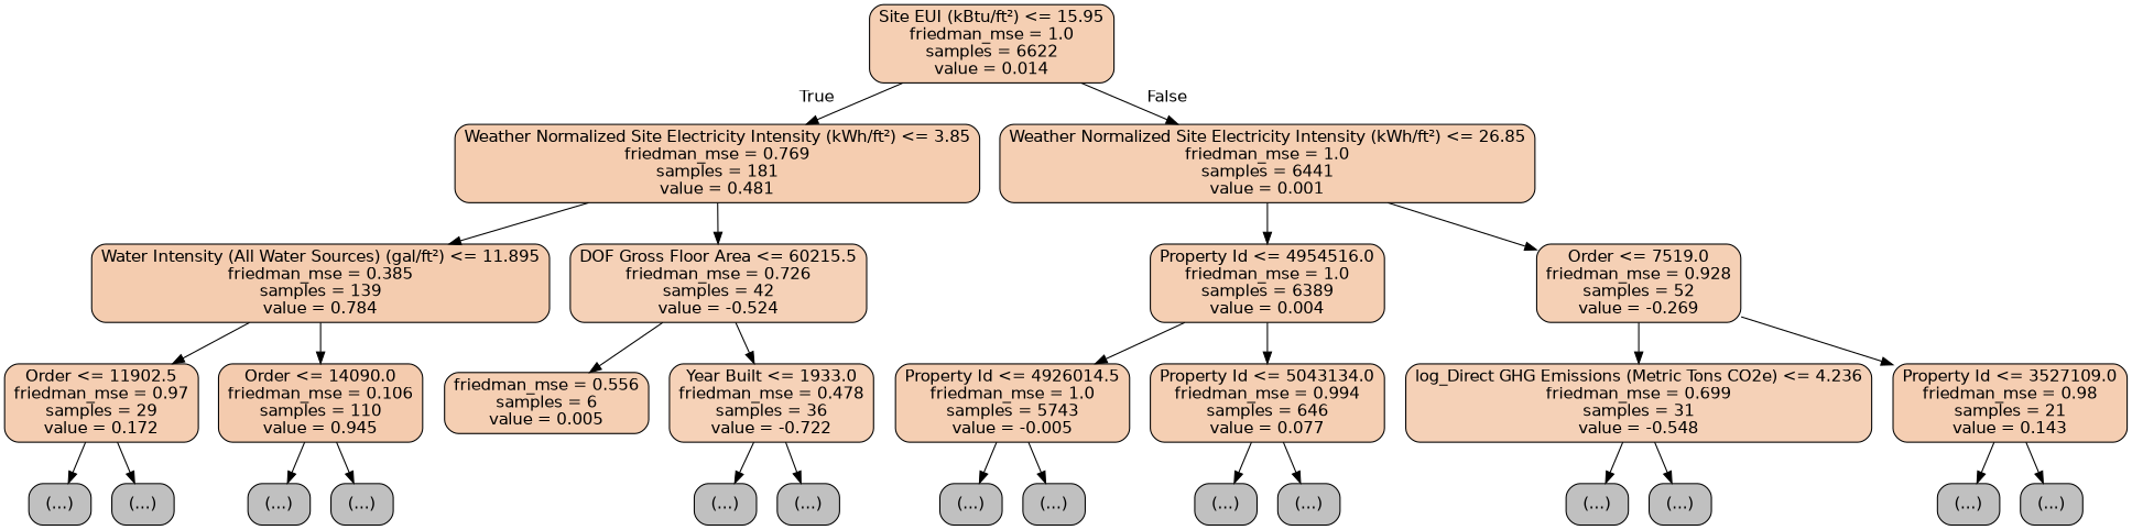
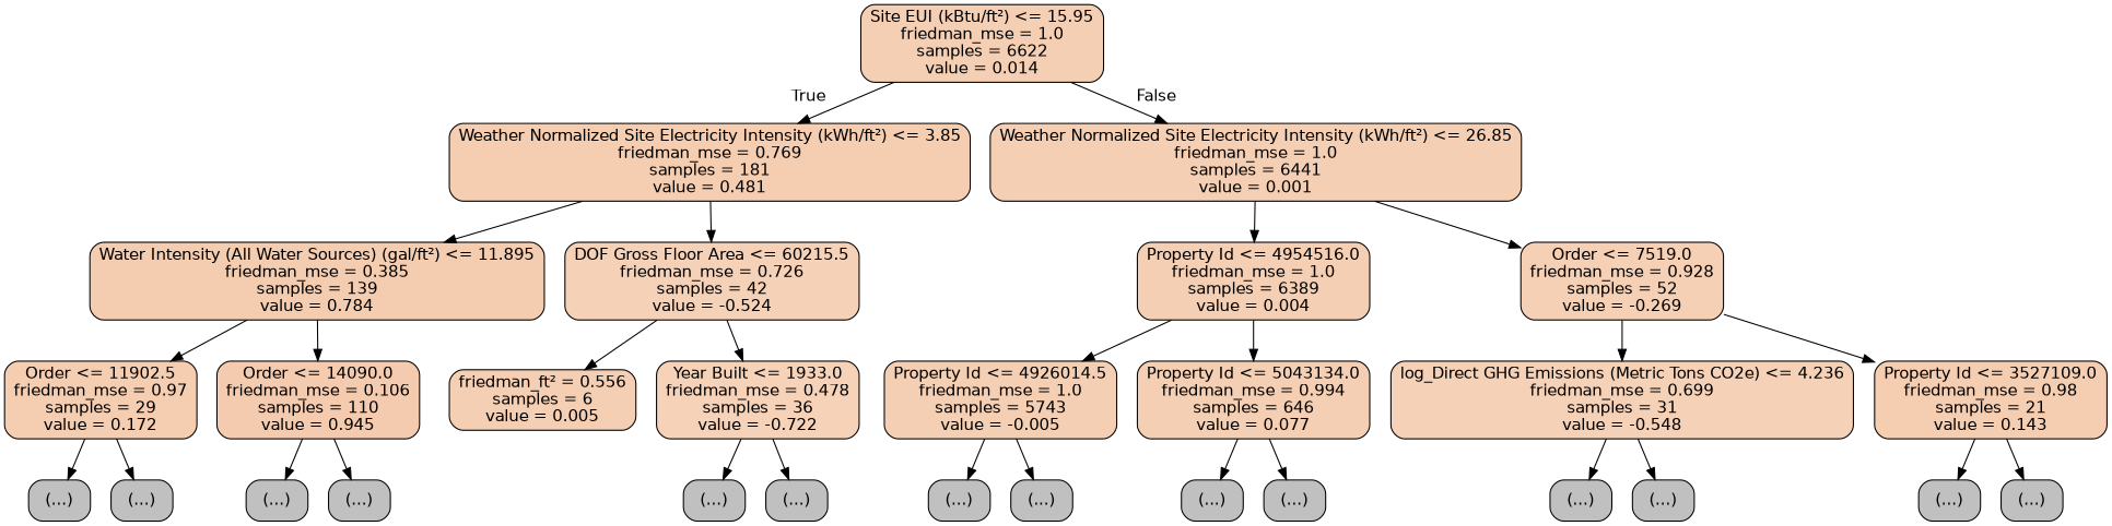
  digraph {
    node [color=black fillcolor="#C0C0C0" fontname=helvetica shape=box style="filled, rounded"]
    edge [fontname=helvetica]
    n1 [fillcolor="#e5813961" label="Site EUI (kBtu/ft²) <= 15.95\nfriedman_mse = 1.0\nsamples = 6622\nvalue = 0.014"]
    n2 [fillcolor="#e5813965" label="Weather Normalized Site Electricity Intensity (kWh/ft²) <= 3.85\nfriedman_mse = 0.769\nsamples = 181\nvalue = 0.481"]
    n3 [fillcolor="#e5813961" label="Weather Normalized Site Electricity Intensity (kWh/ft²) <= 26.85\nfriedman_mse = 1.0\nsamples = 6441\nvalue = 0.001"]
    n4 [fillcolor="#e5813967" label="Water Intensity (All Water Sources) (gal/ft²) <= 11.895\nfriedman_mse = 0.385\nsamples = 139\nvalue = 0.784"]
    n5 [fillcolor="#e581395c" label="DOF Gross Floor Area <= 60215.5\nfriedman_mse = 0.726\nsamples = 42\nvalue = -0.524"]
    n6 [fillcolor="#e5813962" label="Order <= 11902.5\nfriedman_mse = 0.97\nsamples = 29\nvalue = 0.172"]
    n7 [fillcolor="#e5813968" label="Order <= 14090.0\nfriedman_mse = 0.106\nsamples = 110\nvalue = 0.945"]
    n8 [label="(...)"]
    n9 [label="(...)"]
    n10 [label="(...)"]
    n11 [label="(...)"]
-   n12 [fillcolor="#e5813961" label="friedman_mse = 0.556\nsamples = 6\nvalue = 0.005"]
+   n12 [fillcolor="#e5813961" label="friedman_ft² = 0.556\nsamples = 6\nvalue = 0.005"]
    n13 [fillcolor="#e581395b" label="Year Built <= 1933.0\nfriedman_mse = 0.478\nsamples = 36\nvalue = -0.722"]
    n14 [label="(...)"]
    n15 [label="(...)"]
    n16 [fillcolor="#e5813961" label="Property Id <= 4954516.0\nfriedman_mse = 1.0\nsamples = 6389\nvalue = 0.004"]
    n17 [fillcolor="#e581395f" label="Order <= 7519.0\nfriedman_mse = 0.928\nsamples = 52\nvalue = -0.269"]
    n18 [fillcolor="#e5813961" label="Property Id <= 4926014.5\nfriedman_mse = 1.0\nsamples = 5743\nvalue = -0.005"]
    n19 [fillcolor="#e5813961" label="Property Id <= 5043134.0\nfriedman_mse = 0.994\nsamples = 646\nvalue = 0.077"]
    n20 [label="(...)"]
    n21 [label="(...)"]
    n22 [label="(...)"]
    n23 [label="(...)"]
    n24 [fillcolor="#e581395c" label="log_Direct GHG Emissions (Metric Tons CO2e) <= 4.236\nfriedman_mse = 0.699\nsamples = 31\nvalue = -0.548"]
    n25 [fillcolor="#e5813962" label="Property Id <= 3527109.0\nfriedman_mse = 0.98\nsamples = 21\nvalue = 0.143"]
    n26 [label="(...)"]
    n27 [label="(...)"]
    n28 [label="(...)"]
    n29 [label="(...)"]
    n1 -> n2 [headlabel=True labelangle=45 labeldistance=2.5]
    n1 -> n3 [headlabel=False labelangle=-45 labeldistance=2.5]
    n2 -> n4
    n2 -> n5
    n3 -> n16
    n3 -> n17
    n4 -> n6
    n4 -> n7
    n5 -> n12
    n5 -> n13
    n6 -> n8
    n6 -> n9
    n7 -> n10
    n7 -> n11
    n13 -> n14
    n13 -> n15
    n16 -> n18
    n16 -> n19
    n17 -> n24
    n17 -> n25
    n18 -> n20
    n18 -> n21
    n19 -> n22
    n19 -> n23
    n24 -> n26
    n24 -> n27
    n25 -> n28
    n25 -> n29
  }
